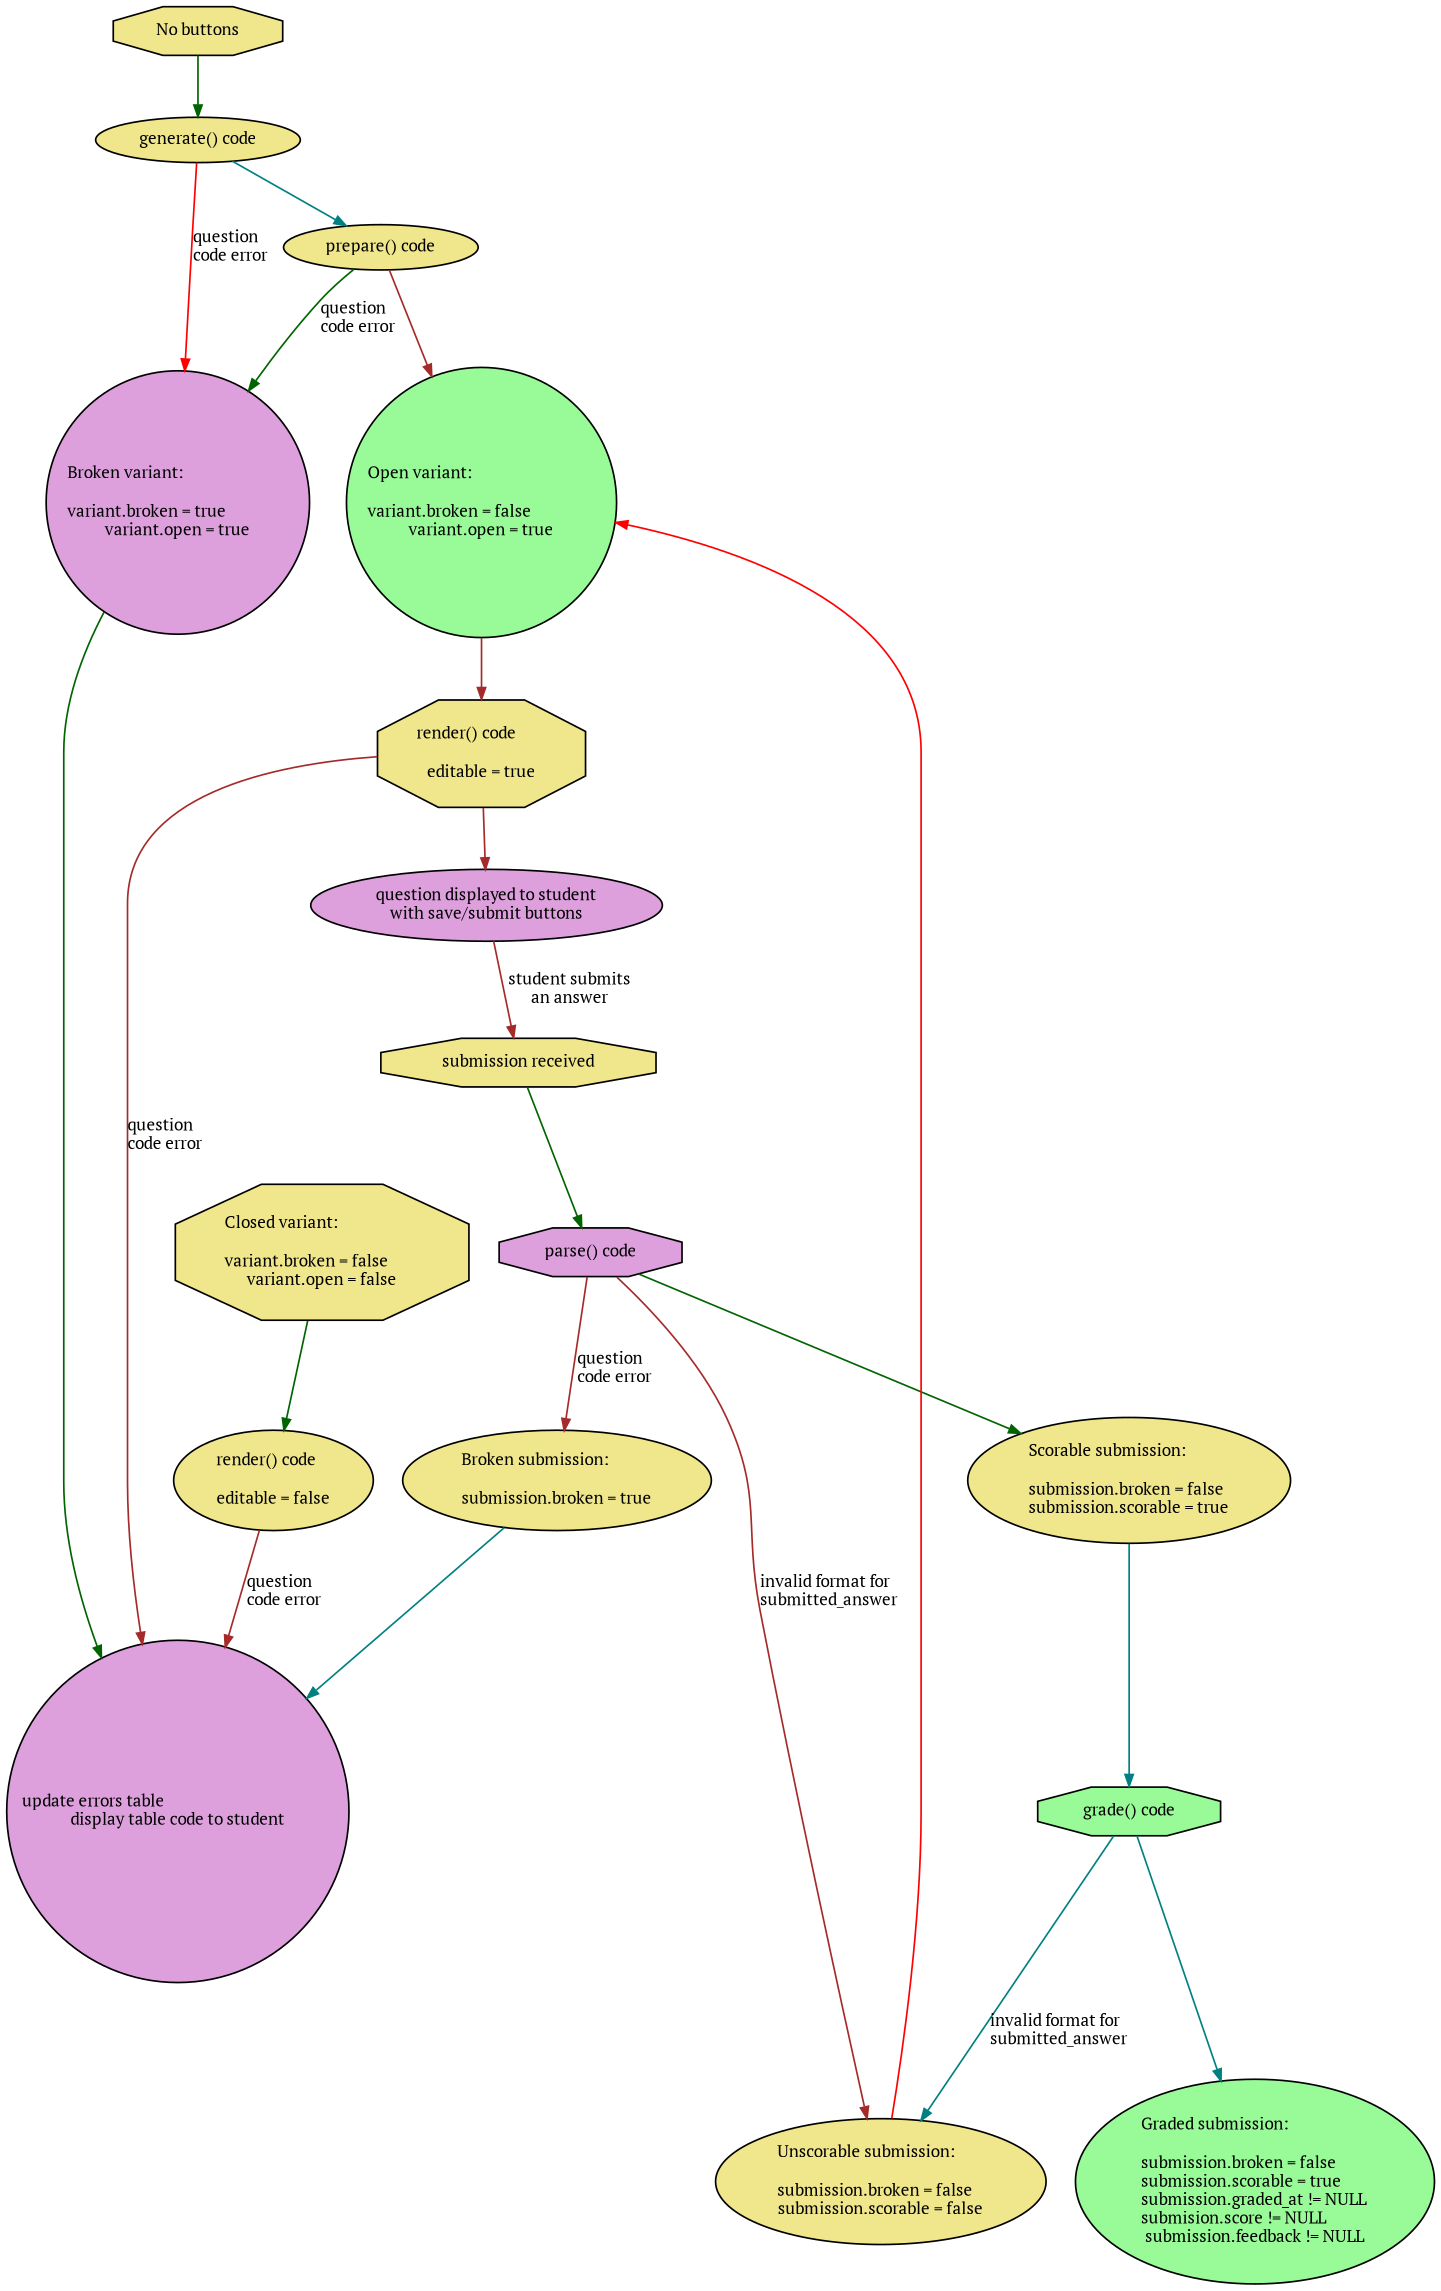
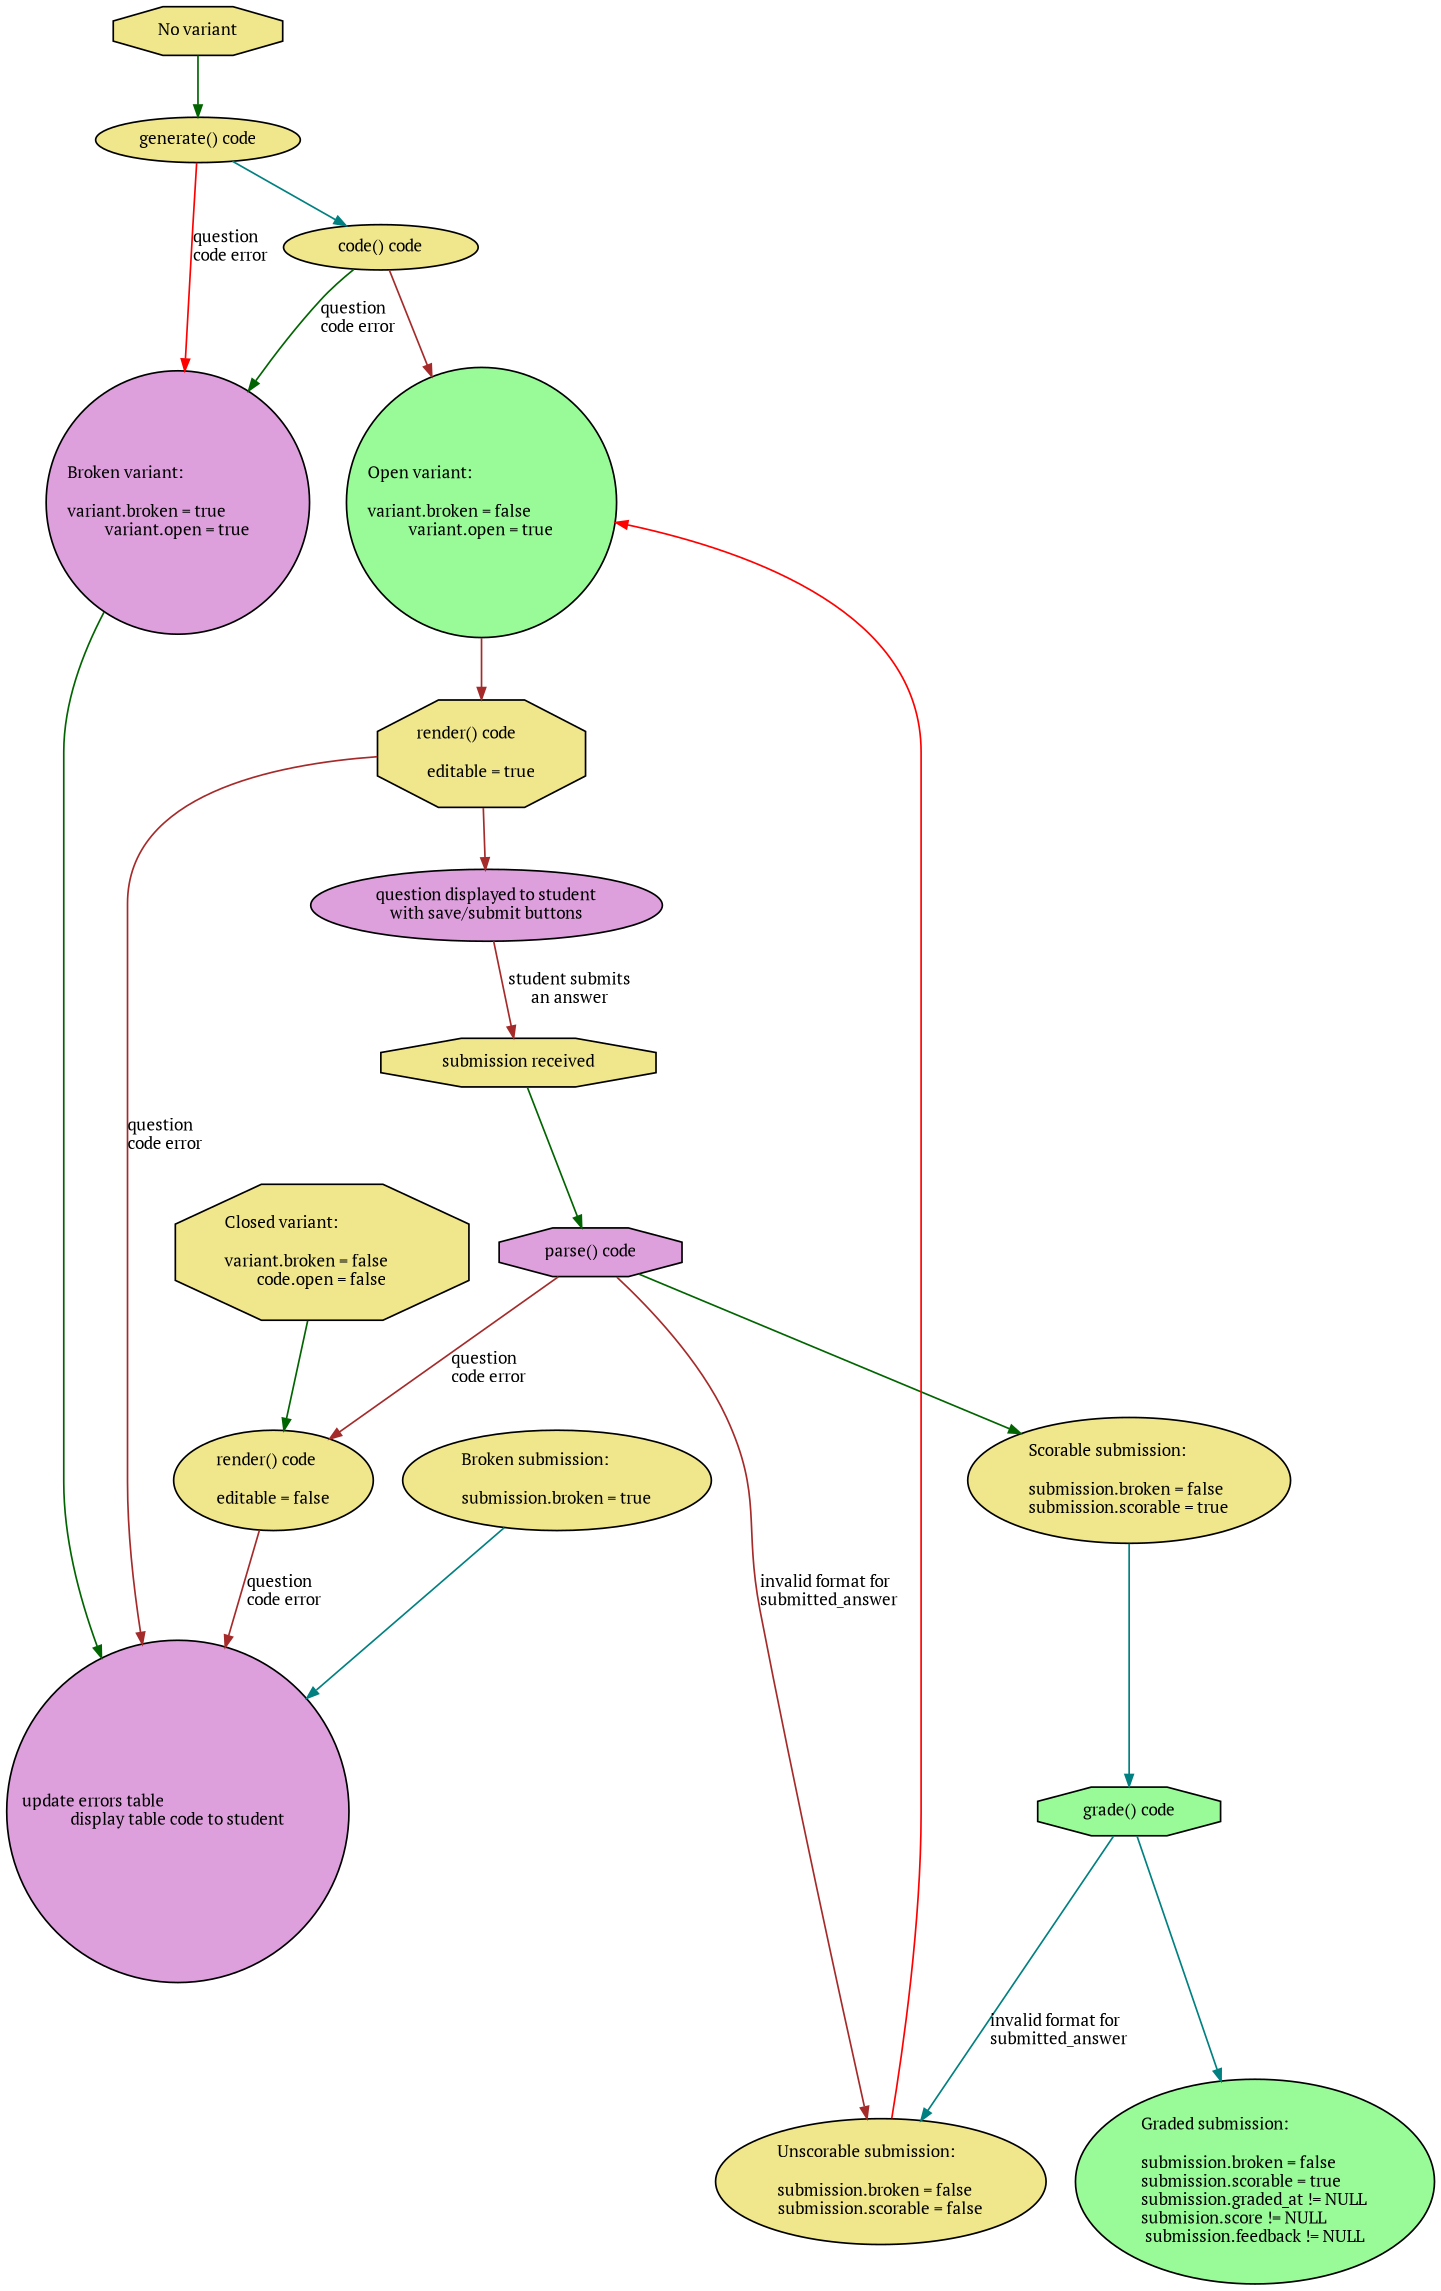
  digraph {
    direction=TB
    fontname="PT Serif"
    node [fillcolor=khaki fontname="PT Serif" fontsize=10 shape=ellipse style=filled]
    edge [arrowsize=0.7 color=brown fontname="PT Serif" fontsize=10]
-   n1 [height=0.3 label="No buttons" shape=octagon width=0.5]
+   n1 [height=0.3 label="No variant" shape=octagon width=0.5]
    n2 [height=0.3 label="generate() code" width=0.5]
-   n3 [height=0.3 label="prepare() code" width=0.5]
+   n3 [height=0.3 label="code() code" width=0.5]
    n4 [fillcolor=plum height=0.3 label="Broken variant:\l\lvariant.broken = true\lvariant.open = true" shape=circle width=0.5]
    n5 [fillcolor=palegreen height=0.3 label="Open variant:\l\lvariant.broken = false\lvariant.open = true" shape=circle width=0.5]
    n6 [fillcolor=plum height=0.3 label="update errors table\ldisplay table code to student" shape=circle width=0.5]
    n7 [height=0.3 label="render() code\l\leditable = true" shape=octagon width=0.5]
    n8 [fillcolor=plum height=0.3 label="question displayed to student\lwith save/submit buttons" width=0.5]
-   n9 [height=0.3 label="Closed variant:\l\lvariant.broken = false\lvariant.open = false" shape=octagon width=0.5]
+   n9 [height=0.3 label="Closed variant:\l\lvariant.broken = false\lcode.open = false" shape=octagon width=0.5]
    n10 [height=0.3 label="render() code\l\leditable = false" width=0.5]
    n11 [height=0.3 label="submission received" shape=octagon width=0.5]
    n12 [fillcolor=plum height=0.3 label="parse() code" shape=octagon width=0.5]
    n13 [height=0.3 label="Broken submission:\l\lsubmission.broken = true" width=0.5]
    n14 [height=0.3 label="Unscorable submission:\l\lsubmission.broken = false\lsubmission.scorable = false" width=0.5]
    n15 [height=0.3 label="Scorable submission:\l\lsubmission.broken = false\lsubmission.scorable = true" width=0.5]
    n16 [fillcolor=palegreen height=0.3 label="grade() code" shape=octagon width=0.5]
    n17 [fillcolor=palegreen height=0.3 label="Graded submission:\l\lsubmission.broken = false\lsubmission.scorable = true\lsubmission.graded_at != NULL\lsubmision.score != NULL\lsubmission.feedback != NULL" width=0.5]
    n1 -> n2 [color=darkgreen]
    n2 -> n3 [color=teal]
    n2 -> n4 [color=red label="question\lcode error"]
    n3 -> n4 [color=darkgreen label="question\lcode error"]
    n3 -> n5
    n4 -> n6 [color=darkgreen]
    n5 -> n7
    n7 -> n6 [label="question\lcode error"]
    n7 -> n8
    n8 -> n11 [label="student submits\lan answer"]
    n9 -> n10 [color=darkgreen]
    n10 -> n6 [label="question\lcode error"]
    n11 -> n12 [color=darkgreen]
-   n12 -> n13 [label="question\lcode error"]
+   n12 -> n10 [label="question\lcode error"]
    n12 -> n14 [label="invalid format for\lsubmitted_answer"]
    n12 -> n15 [color=darkgreen]
    n13 -> n6 [color=teal]
    n14 -> n5 [color=red]
    n15 -> n16 [color=teal]
    n16 -> n14 [color=teal label="invalid format for\lsubmitted_answer"]
    n16 -> n17 [color=teal]
  }
